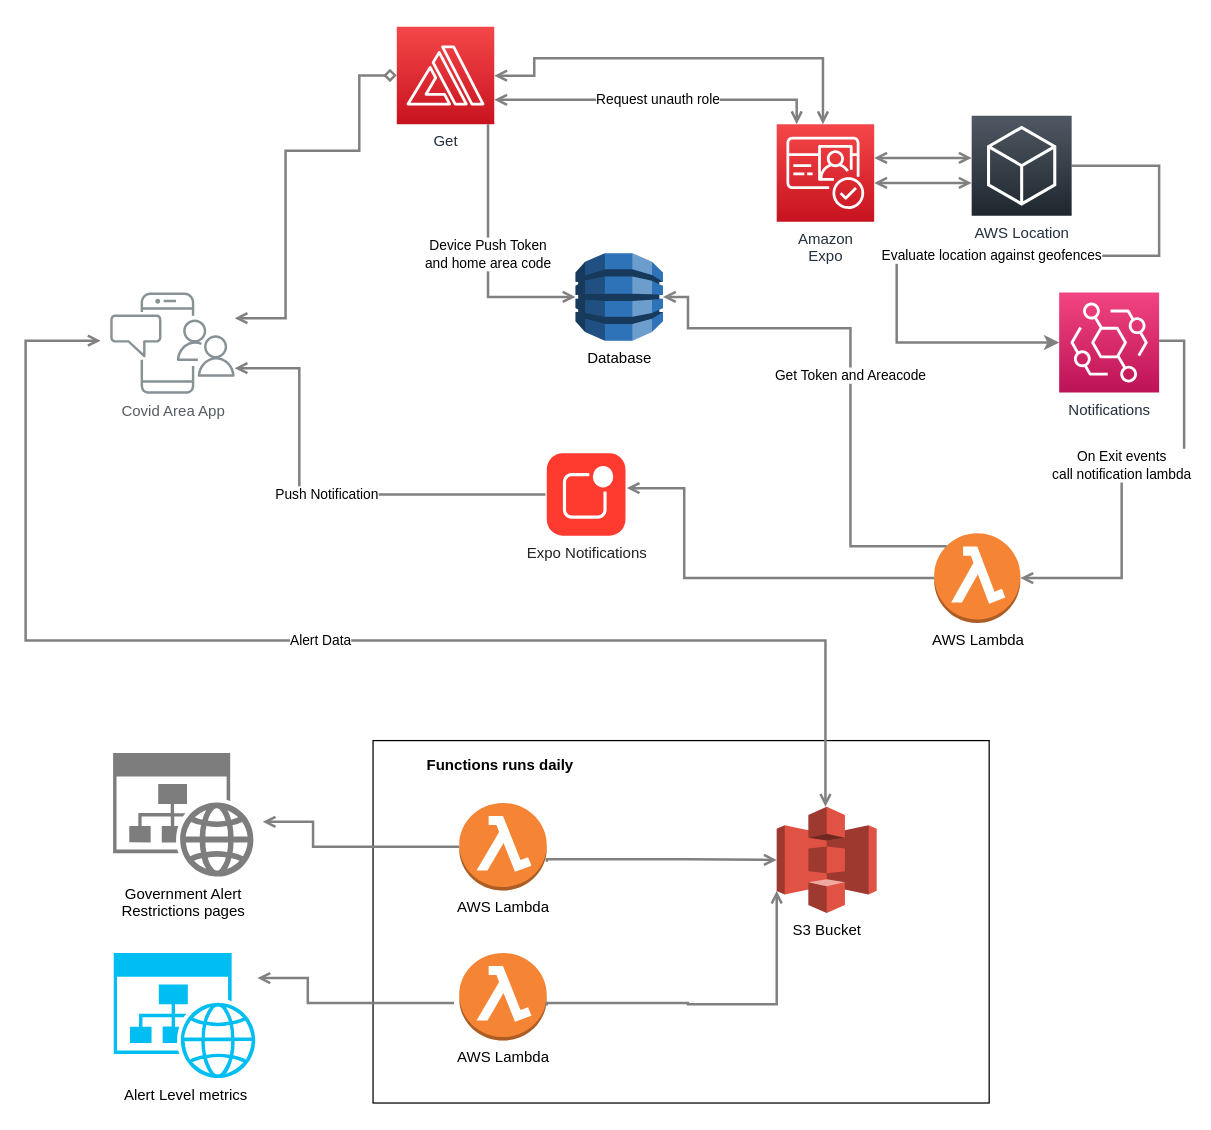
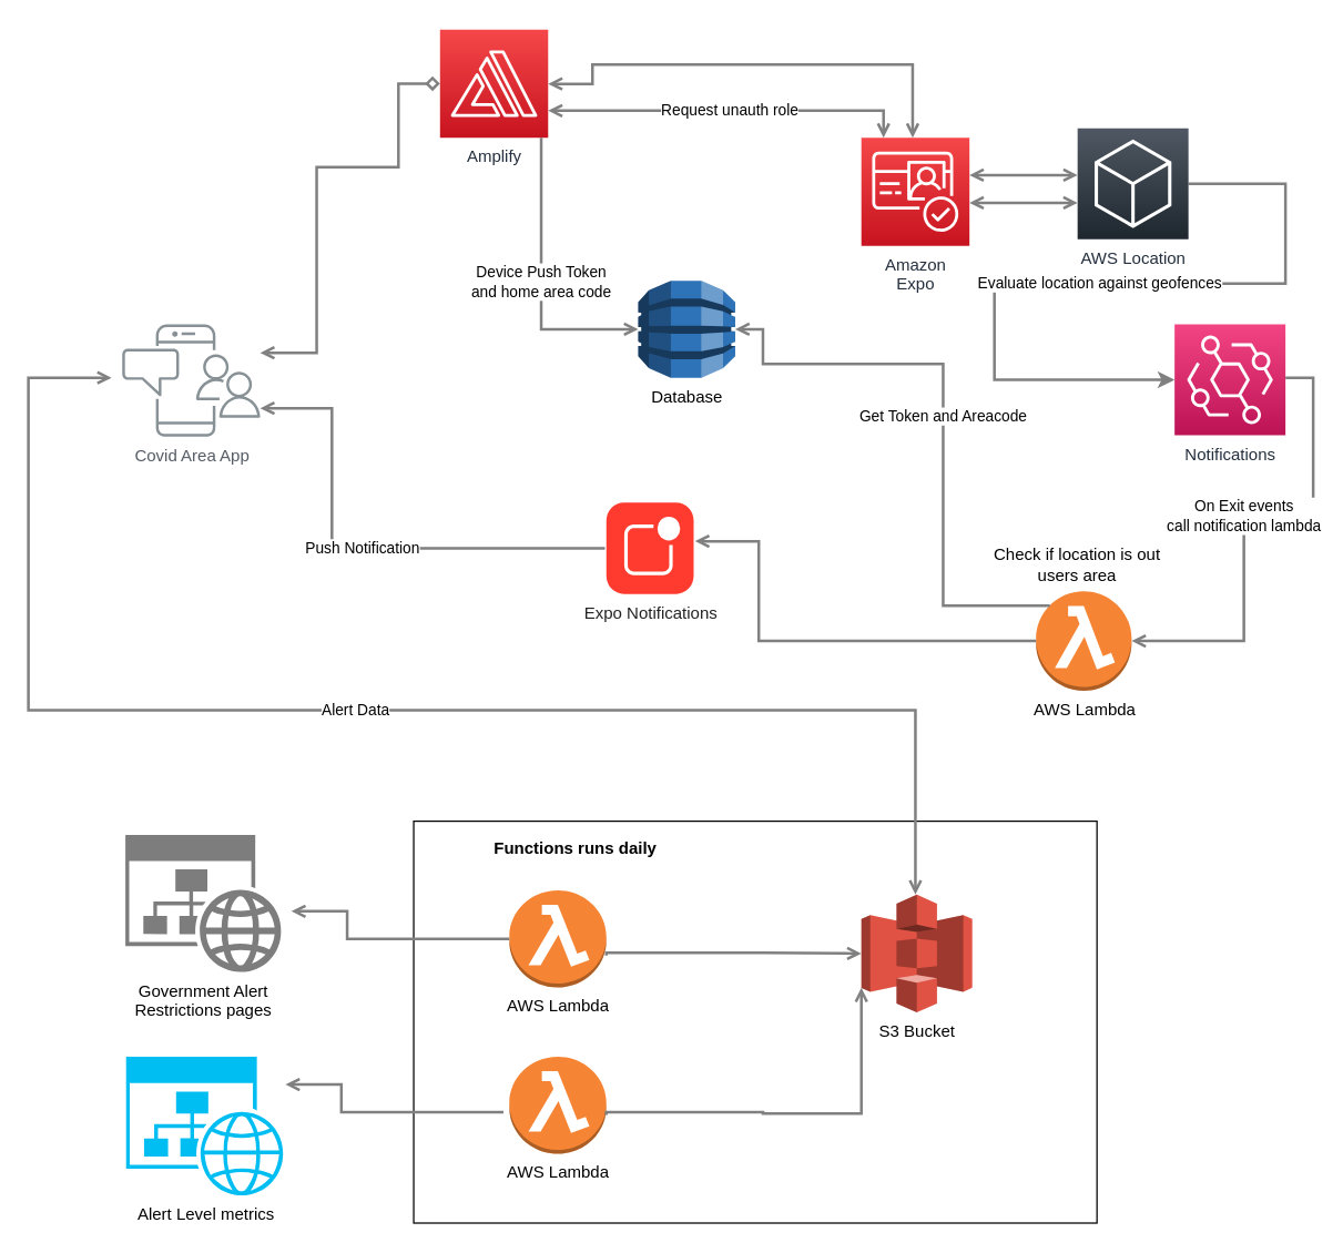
  <mxCell id="0" />
  <mxCell id="1" parent="0" />
  <mxCell id="2" style="edgeStyle=orthogonalEdgeStyle;rounded=0;orthogonalLoop=1;jettySize=auto;html=1;startArrow=open;startFill=0;endArrow=diamond;endFill=0;strokeWidth=2;strokeColor=#808080;entryX=0;entryY=0.5;entryDx=0;entryDy=0;entryPerimeter=0;" parent="1" source="7" target="10" edge="1"><mxGeometry relative="1" as="geometry"><Array as="points"><mxPoint x="228" y="254" /><mxPoint x="228" y="120" /><mxPoint x="287" y="120" /><mxPoint x="287" y="60" /></Array></mxGeometry></mxCell>
  <mxCell id="3" value="Push Notification" style="edgeStyle=orthogonalEdgeStyle;rounded=0;orthogonalLoop=1;jettySize=auto;html=1;startArrow=open;startFill=0;endArrow=none;endFill=0;strokeWidth=2;strokeColor=#808080;" parent="1" source="7" edge="1"><mxGeometry relative="1" as="geometry"><Array as="points"><mxPoint x="239" y="294" /><mxPoint x="239" y="395" /><mxPoint x="436" y="395" /></Array><mxPoint x="436" y="395" as="targetPoint" /></mxGeometry></mxCell>
  <mxCell id="4" style="edgeStyle=orthogonalEdgeStyle;rounded=0;orthogonalLoop=1;jettySize=auto;html=1;startArrow=open;startFill=0;endArrow=open;endFill=0;strokeWidth=2;strokeColor=#808080;" parent="1" source="8" edge="1"><mxGeometry relative="1" as="geometry"><Array as="points"><mxPoint x="739" y="125.75" /><mxPoint x="739" y="125.75" /></Array><mxPoint x="777" y="125.8" as="targetPoint" /></mxGeometry></mxCell>
  <mxCell id="5" value="Request unauth role" style="edgeStyle=orthogonalEdgeStyle;rounded=0;orthogonalLoop=1;jettySize=auto;html=1;startArrow=open;startFill=0;endArrow=open;endFill=0;strokeWidth=2;strokeColor=#808080;exitX=1;exitY=0.75;exitDx=0;exitDy=0;exitPerimeter=0;" parent="1" source="10" target="8" edge="1"><mxGeometry relative="1" as="geometry"><mxPoint x="397" y="82" as="sourcePoint" /><mxPoint x="349.5" y="136.029" as="targetPoint" /><Array as="points"><mxPoint x="637" y="79" /></Array></mxGeometry></mxCell>
  <mxCell id="6" style="edgeStyle=orthogonalEdgeStyle;rounded=0;orthogonalLoop=1;jettySize=auto;html=1;startArrow=open;startFill=0;endArrow=open;endFill=0;strokeWidth=2;strokeColor=#808080;" parent="1" source="8" edge="1"><mxGeometry relative="1" as="geometry"><mxPoint x="709" y="135.75" as="sourcePoint" /><mxPoint x="777" y="145.8" as="targetPoint" /><Array as="points"><mxPoint x="739" y="145.75" /><mxPoint x="739" y="145.75" /></Array></mxGeometry></mxCell>
  <mxCell id="7" value="Covid Area App&lt;br&gt;" style="outlineConnect=0;gradientColor=none;fontColor=#545B64;strokeColor=none;fillColor=#879196;dashed=0;verticalLabelPosition=bottom;verticalAlign=top;align=center;html=1;fontSize=12;fontStyle=0;aspect=fixed;shape=mxgraph.aws4.illustration_notification;pointerEvents=1;labelBackgroundColor=#ffffff;" parent="1" vertex="1"><mxGeometry x="87.5" y="233.5" width="100" height="81" as="geometry" /></mxCell>
  <mxCell id="8" value="Amazon &lt;br&gt;Expo" style="outlineConnect=0;fontColor=#232F3E;gradientColor=#F54749;gradientDirection=north;fillColor=#C7131F;strokeColor=#ffffff;dashed=0;verticalLabelPosition=bottom;verticalAlign=top;align=center;html=1;fontSize=12;fontStyle=0;aspect=fixed;shape=mxgraph.aws4.resourceIcon;resIcon=mxgraph.aws4.cognito;labelBackgroundColor=#ffffff;" parent="1" vertex="1"><mxGeometry x="621" y="98.75" width="78" height="78" as="geometry" /></mxCell>
  <mxCell id="9" value="Evaluate location against geofences" style="edgeStyle=orthogonalEdgeStyle;rounded=0;orthogonalLoop=1;jettySize=auto;html=1;strokeWidth=2;strokeColor=#808080;entryX=0;entryY=0.5;entryDx=0;entryDy=0;entryPerimeter=0;exitX=1;exitY=0.5;exitDx=0;exitDy=0;exitPerimeter=0;" edge="1" parent="1" source="12" target="13"><mxGeometry relative="1" as="geometry"><mxPoint x="717" y="542" as="targetPoint" /><Array as="points"><mxPoint x="927" y="132" /><mxPoint x="927" y="204" /><mxPoint x="717" y="204" /><mxPoint x="717" y="273" /></Array></mxGeometry></mxCell>
- <mxCell id="10" value="Get" style="points=[[0,0,0],[0.25,0,0],[0.5,0,0],[0.75,0,0],[1,0,0],[0,1,0],[0.25,1,0],[0.5,1,0],[0.75,1,0],[1,1,0],[0,0.25,0],[0,0.5,0],[0,0.75,0],[1,0.25,0],[1,0.5,0],[1,0.75,0]];outlineConnect=0;fontColor=#232F3E;gradientColor=#F54749;gradientDirection=north;fillColor=#C7131F;strokeColor=#ffffff;dashed=0;verticalLabelPosition=bottom;verticalAlign=top;align=center;html=1;fontSize=12;fontStyle=0;aspect=fixed;shape=mxgraph.aws4.resourceIcon;resIcon=mxgraph.aws4.amplify;" vertex="1" parent="1"><mxGeometry x="317" y="20.75" width="78" height="78" as="geometry" /></mxCell>
+ <mxCell id="10" value="Amplify" style="points=[[0,0,0],[0.25,0,0],[0.5,0,0],[0.75,0,0],[1,0,0],[0,1,0],[0.25,1,0],[0.5,1,0],[0.75,1,0],[1,1,0],[0,0.25,0],[0,0.5,0],[0,0.75,0],[1,0.25,0],[1,0.5,0],[1,0.75,0]];outlineConnect=0;fontColor=#232F3E;gradientColor=#F54749;gradientDirection=north;fillColor=#C7131F;strokeColor=#ffffff;dashed=0;verticalLabelPosition=bottom;verticalAlign=top;align=center;html=1;fontSize=12;fontStyle=0;aspect=fixed;shape=mxgraph.aws4.resourceIcon;resIcon=mxgraph.aws4.amplify;" vertex="1" parent="1"><mxGeometry x="317" y="20.75" width="78" height="78" as="geometry" /></mxCell>
  <mxCell id="11" style="edgeStyle=orthogonalEdgeStyle;rounded=0;orthogonalLoop=1;jettySize=auto;html=1;startArrow=open;startFill=0;endArrow=open;endFill=0;strokeWidth=2;strokeColor=#808080;" edge="1" parent="1" target="8"><mxGeometry relative="1" as="geometry"><mxPoint x="395" y="60" as="sourcePoint" /><mxPoint x="658" y="92" as="targetPoint" /><Array as="points"><mxPoint x="427" y="60" /><mxPoint x="427" y="46" /><mxPoint x="658" y="46" /></Array></mxGeometry></mxCell>
  <mxCell id="12" value="AWS Location" style="points=[[0,0,0],[0.25,0,0],[0.5,0,0],[0.75,0,0],[1,0,0],[0,1,0],[0.25,1,0],[0.5,1,0],[0.75,1,0],[1,1,0],[0,0.25,0],[0,0.5,0],[0,0.75,0],[1,0.25,0],[1,0.5,0],[1,0.75,0]];gradientDirection=north;outlineConnect=0;fontColor=#232F3E;gradientColor=#505863;fillColor=#1E262E;strokeColor=#ffffff;dashed=0;verticalLabelPosition=bottom;verticalAlign=top;align=center;html=1;fontSize=12;fontStyle=0;aspect=fixed;shape=mxgraph.aws4.resourceIcon;resIcon=mxgraph.aws4.general;" vertex="1" parent="1"><mxGeometry x="777" y="92" width="80" height="80" as="geometry" /></mxCell>
  <mxCell id="13" value="Notifications" style="points=[[0,0,0],[0.25,0,0],[0.5,0,0],[0.75,0,0],[1,0,0],[0,1,0],[0.25,1,0],[0.5,1,0],[0.75,1,0],[1,1,0],[0,0.25,0],[0,0.5,0],[0,0.75,0],[1,0.25,0],[1,0.5,0],[1,0.75,0]];outlineConnect=0;fontColor=#232F3E;gradientColor=#F34482;gradientDirection=north;fillColor=#BC1356;strokeColor=#ffffff;dashed=0;verticalLabelPosition=bottom;verticalAlign=top;align=center;html=1;fontSize=12;fontStyle=0;aspect=fixed;shape=mxgraph.aws4.resourceIcon;resIcon=mxgraph.aws4.eventbridge;" vertex="1" parent="1"><mxGeometry x="847" y="233.5" width="80" height="80" as="geometry" /></mxCell>
  <mxCell id="14" value="AWS Lambda" style="outlineConnect=0;dashed=0;verticalLabelPosition=bottom;verticalAlign=top;align=center;html=1;shape=mxgraph.aws3.lambda_function;fillColor=#F58534;gradientColor=none;" vertex="1" parent="1"><mxGeometry x="747" y="426" width="69" height="72" as="geometry" /></mxCell>
  <mxCell id="15" value="On Exit events &lt;br&gt;call notification lambda" style="edgeStyle=orthogonalEdgeStyle;rounded=0;orthogonalLoop=1;jettySize=auto;html=1;startArrow=open;startFill=0;endArrow=none;endFill=0;strokeWidth=2;strokeColor=#808080;" edge="1" parent="1" source="14"><mxGeometry relative="1" as="geometry"><mxPoint x="709" y="155.8" as="sourcePoint" /><mxPoint x="927" y="272" as="targetPoint" /><Array as="points"><mxPoint x="897" y="462" /><mxPoint x="897" y="362" /><mxPoint x="947" y="362" /><mxPoint x="947" y="272" /></Array></mxGeometry></mxCell>
  <mxCell id="16" value="Expo Notifications" style="html=1;strokeWidth=1;shadow=0;dashed=0;shape=mxgraph.ios7.misc.notification;fillColor=#FF3B2F;strokeColor=none;buttonText=;strokeColor2=#222222;fontColor=#222222;fontSize=12;verticalLabelPosition=bottom;verticalAlign=top;align=center;" vertex="1" parent="1"><mxGeometry x="437" y="362" width="63" height="66" as="geometry" /></mxCell>
  <mxCell id="17" style="edgeStyle=orthogonalEdgeStyle;rounded=0;orthogonalLoop=1;jettySize=auto;html=1;startArrow=open;startFill=0;endArrow=none;endFill=0;strokeWidth=2;strokeColor=#808080;exitX=1.016;exitY=0.424;exitDx=0;exitDy=0;exitPerimeter=0;entryX=0;entryY=0.5;entryDx=0;entryDy=0;entryPerimeter=0;" edge="1" parent="1" source="16" target="14"><mxGeometry relative="1" as="geometry"><mxPoint x="587" y="425" as="sourcePoint" /><mxPoint x="665" y="425" as="targetPoint" /><Array as="points"><mxPoint x="547" y="390" /><mxPoint x="547" y="462" /></Array></mxGeometry></mxCell>
  <mxCell id="18" value="" style="rounded=0;whiteSpace=wrap;html=1;fontSize=12;" vertex="1" parent="1"><mxGeometry x="298" y="592" width="493" height="290" as="geometry" /></mxCell>
  <mxCell id="19" value="AWS Lambda&lt;br&gt;" style="outlineConnect=0;dashed=0;verticalLabelPosition=bottom;verticalAlign=top;align=center;html=1;shape=mxgraph.aws3.lambda_function;fillColor=#F58534;gradientColor=none;fontSize=12;" vertex="1" parent="1"><mxGeometry x="367" y="642" width="70" height="70" as="geometry" /></mxCell>
  <mxCell id="20" value="S3 Bucket" style="outlineConnect=0;dashed=0;verticalLabelPosition=bottom;verticalAlign=top;align=center;html=1;shape=mxgraph.aws3.s3;fillColor=#E05243;gradientColor=none;fontSize=12;" vertex="1" parent="1"><mxGeometry x="621" y="645" width="80" height="85" as="geometry" /></mxCell>
  <mxCell id="21" style="edgeStyle=orthogonalEdgeStyle;rounded=0;orthogonalLoop=1;jettySize=auto;html=1;startArrow=open;startFill=0;endArrow=none;endFill=0;strokeWidth=2;strokeColor=#808080;entryX=0;entryY=0.5;entryDx=0;entryDy=0;entryPerimeter=0;exitX=1;exitY=0.5;exitDx=0;exitDy=0;" edge="1" parent="1" target="19"><mxGeometry relative="1" as="geometry"><mxPoint x="209.72" y="657" as="sourcePoint" /><mxPoint x="308" y="726.51" as="targetPoint" /><Array as="points"><mxPoint x="250" y="657" /><mxPoint x="250" y="677" /></Array></mxGeometry></mxCell>
  <mxCell id="22" style="edgeStyle=orthogonalEdgeStyle;rounded=0;orthogonalLoop=1;jettySize=auto;html=1;startArrow=none;startFill=0;endArrow=open;endFill=0;strokeWidth=2;strokeColor=#808080;entryX=0;entryY=0.5;entryDx=0;entryDy=0;entryPerimeter=0;" edge="1" parent="1" target="20"><mxGeometry relative="1" as="geometry"><mxPoint x="437" y="689" as="sourcePoint" /><mxPoint x="550.5" y="697.3" as="targetPoint" /><Array as="points"><mxPoint x="437" y="687" /><mxPoint x="550" y="687" /><mxPoint x="580" y="688" /></Array></mxGeometry></mxCell>
  <mxCell id="23" value="Alert Data" style="edgeStyle=orthogonalEdgeStyle;rounded=0;orthogonalLoop=1;jettySize=auto;html=1;startArrow=open;startFill=0;endArrow=open;endFill=0;strokeWidth=2;strokeColor=#808080;" edge="1" parent="1" source="20"><mxGeometry relative="1" as="geometry"><Array as="points"><mxPoint x="660" y="512" /><mxPoint x="20" y="512" /><mxPoint x="20" y="272" /></Array><mxPoint x="660" y="566" as="sourcePoint" /><mxPoint x="80" y="272" as="targetPoint" /></mxGeometry></mxCell>
- <mxCell id="24" value="Functions runs daily" style="text;html=1;strokeColor=none;fillColor=none;align=center;verticalAlign=middle;whiteSpace=wrap;rounded=0;fontSize=12;fontStyle=1" vertex="1" parent="1"><mxGeometry x="340" y="602" width="120" height="20" as="geometry" /></mxCell>
+ <mxCell id="24" value="Functions runs daily" style="text;html=1;strokeColor=none;fillColor=none;align=center;verticalAlign=middle;whiteSpace=wrap;rounded=0;fontSize=12;fontStyle=1" vertex="1" parent="1"><mxGeometry x="355" y="602" width="120" height="20" as="geometry" /></mxCell>
+ <mxCell id="25" value="Check if location is out users area" style="text;html=1;strokeColor=none;fillColor=none;align=center;verticalAlign=middle;whiteSpace=wrap;rounded=0;fontSize=12;" vertex="1" parent="1"><mxGeometry x="707" y="392" width="140" height="30" as="geometry" /></mxCell>
  <mxCell id="26" value="Database" style="outlineConnect=0;dashed=0;verticalLabelPosition=bottom;verticalAlign=top;align=center;html=1;shape=mxgraph.aws3.dynamo_db;fillColor=#2E73B8;gradientColor=none;fontSize=12;" vertex="1" parent="1"><mxGeometry x="460" y="202" width="70" height="70" as="geometry" /></mxCell>
  <mxCell id="27" value="Device Push Token&lt;br&gt;and home area code" style="edgeStyle=orthogonalEdgeStyle;rounded=0;orthogonalLoop=1;jettySize=auto;html=1;startArrow=none;startFill=0;endArrow=open;endFill=0;strokeWidth=2;strokeColor=#808080;entryX=0;entryY=0.5;entryDx=0;entryDy=0;entryPerimeter=0;" edge="1" parent="1" source="10" target="26"><mxGeometry relative="1" as="geometry"><Array as="points"><mxPoint x="390" y="237" /></Array><mxPoint x="359" y="176.754" as="sourcePoint" /><mxPoint x="420" y="252" as="targetPoint" /></mxGeometry></mxCell>
  <mxCell id="28" value="Get Token and Areacode&lt;br&gt;" style="edgeStyle=orthogonalEdgeStyle;rounded=0;orthogonalLoop=1;jettySize=auto;html=1;startArrow=open;startFill=0;endArrow=none;endFill=0;strokeWidth=2;strokeColor=#808080;exitX=1;exitY=0.5;exitDx=0;exitDy=0;exitPerimeter=0;entryX=0.145;entryY=0.145;entryDx=0;entryDy=0;entryPerimeter=0;" edge="1" parent="1" source="26" target="14"><mxGeometry relative="1" as="geometry"><Array as="points"><mxPoint x="550" y="237" /><mxPoint x="550" y="262" /><mxPoint x="680" y="262" /><mxPoint x="680" y="436" /></Array><mxPoint x="580" y="262.004" as="sourcePoint" /><mxPoint x="710" y="442" as="targetPoint" /></mxGeometry></mxCell>
  <mxCell id="29" value="Government Alert&lt;br&gt;Restrictions pages&lt;br&gt;" style="aspect=fixed;pointerEvents=1;shadow=0;dashed=0;html=1;strokeColor=none;labelPosition=center;verticalLabelPosition=bottom;verticalAlign=top;align=center;shape=mxgraph.mscae.enterprise.website_generic;fillColor=#7D7D7D;fontSize=12;" vertex="1" parent="1"><mxGeometry x="90" y="602" width="112.5" height="99" as="geometry" /></mxCell>
  <mxCell id="30" value="Alert Level metrics" style="verticalLabelPosition=bottom;html=1;verticalAlign=top;align=center;strokeColor=none;fillColor=#00BEF2;shape=mxgraph.azure.website_generic;pointerEvents=1;fontSize=12;" vertex="1" parent="1"><mxGeometry x="90.5" y="762" width="115" height="100" as="geometry" /></mxCell>
  <mxCell id="31" value="AWS Lambda&lt;br&gt;" style="outlineConnect=0;dashed=0;verticalLabelPosition=bottom;verticalAlign=top;align=center;html=1;shape=mxgraph.aws3.lambda_function;fillColor=#F58534;gradientColor=none;fontSize=12;" vertex="1" parent="1"><mxGeometry x="367" y="762" width="70" height="70" as="geometry" /></mxCell>
  <mxCell id="32" style="edgeStyle=orthogonalEdgeStyle;rounded=0;orthogonalLoop=1;jettySize=auto;html=1;startArrow=open;startFill=0;endArrow=none;endFill=0;strokeWidth=2;strokeColor=#808080;entryX=0;entryY=0.5;entryDx=0;entryDy=0;entryPerimeter=0;exitX=1;exitY=0.5;exitDx=0;exitDy=0;" edge="1" parent="1"><mxGeometry relative="1" as="geometry"><mxPoint x="205.5" y="782" as="sourcePoint" /><mxPoint x="362.78" y="802" as="targetPoint" /><Array as="points"><mxPoint x="245.78" y="782" /><mxPoint x="245.78" y="802" /></Array></mxGeometry></mxCell>
  <mxCell id="33" style="edgeStyle=orthogonalEdgeStyle;rounded=0;orthogonalLoop=1;jettySize=auto;html=1;startArrow=none;startFill=0;endArrow=open;endFill=0;strokeWidth=2;strokeColor=#808080;entryX=0;entryY=0.79;entryDx=0;entryDy=0;entryPerimeter=0;" edge="1" parent="1" target="20"><mxGeometry relative="1" as="geometry"><mxPoint x="437" y="804" as="sourcePoint" /><mxPoint x="621" y="802.5" as="targetPoint" /><Array as="points"><mxPoint x="437" y="802" /><mxPoint x="550" y="802" /><mxPoint x="621" y="803" /></Array></mxGeometry></mxCell>
